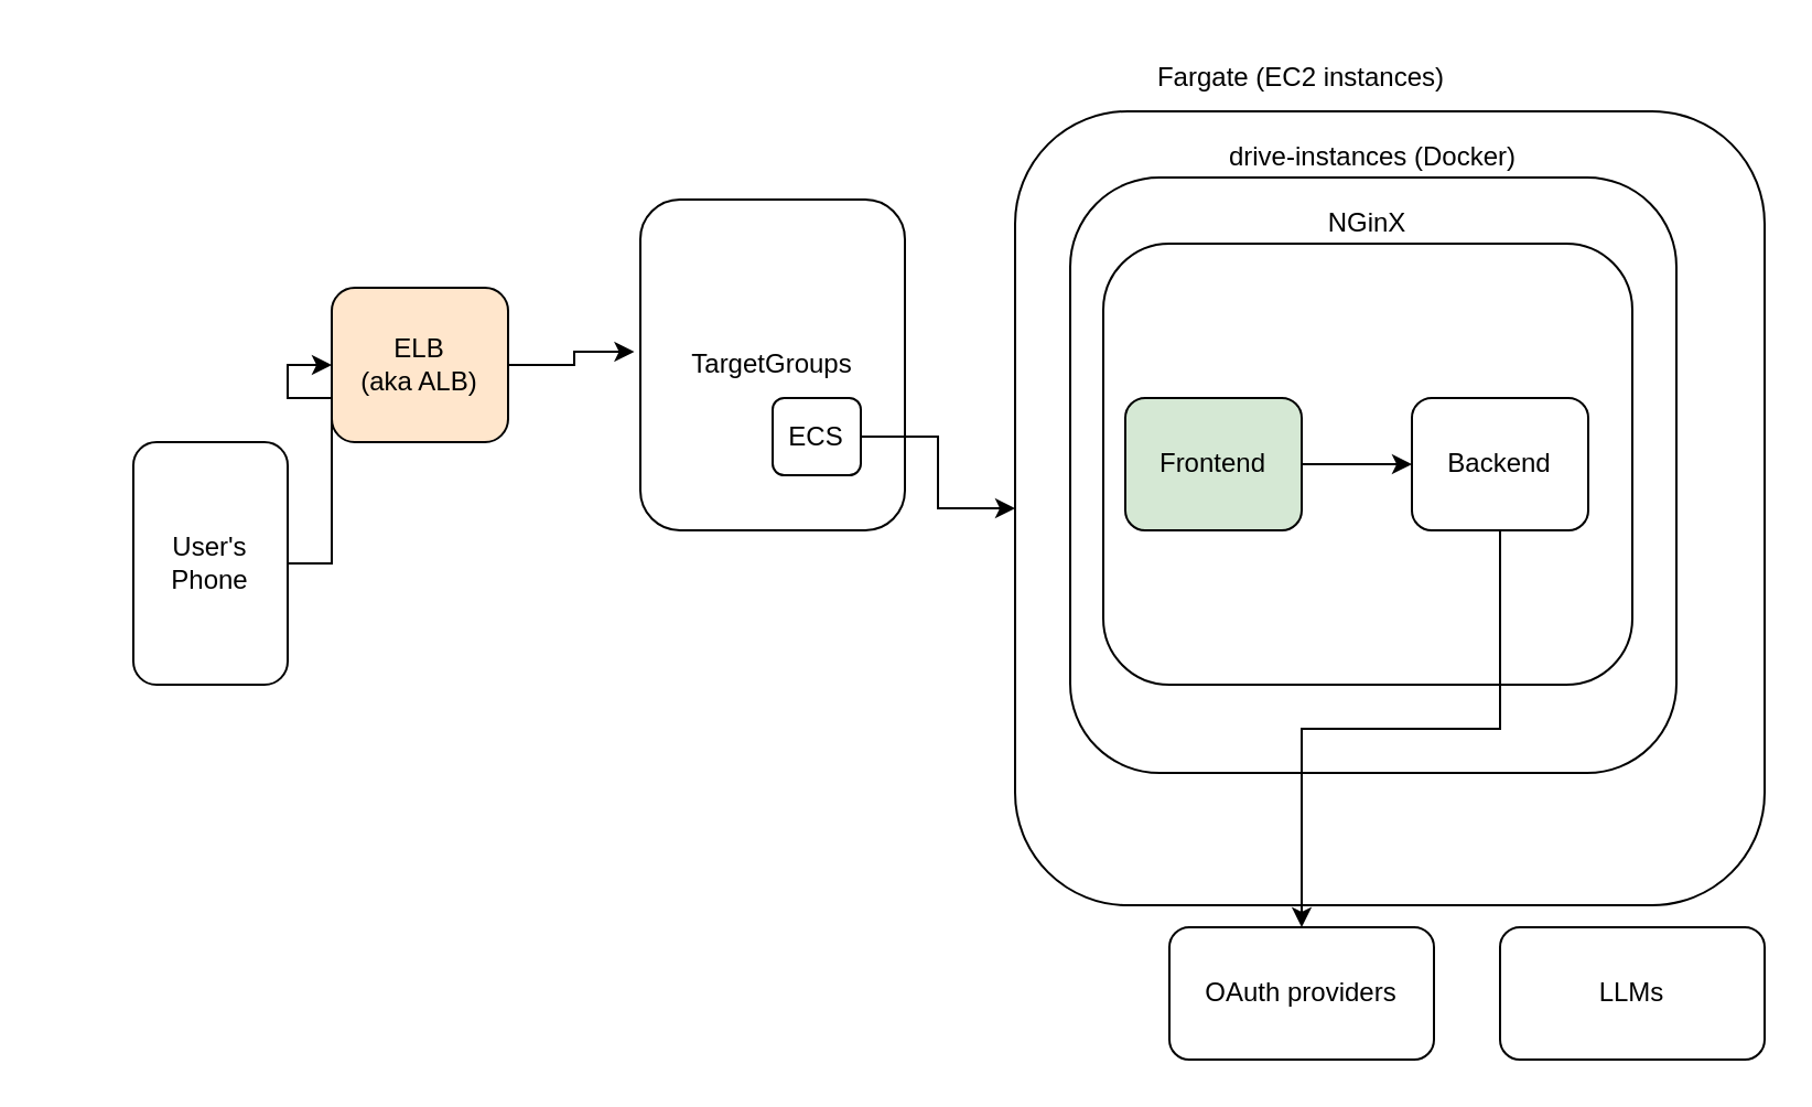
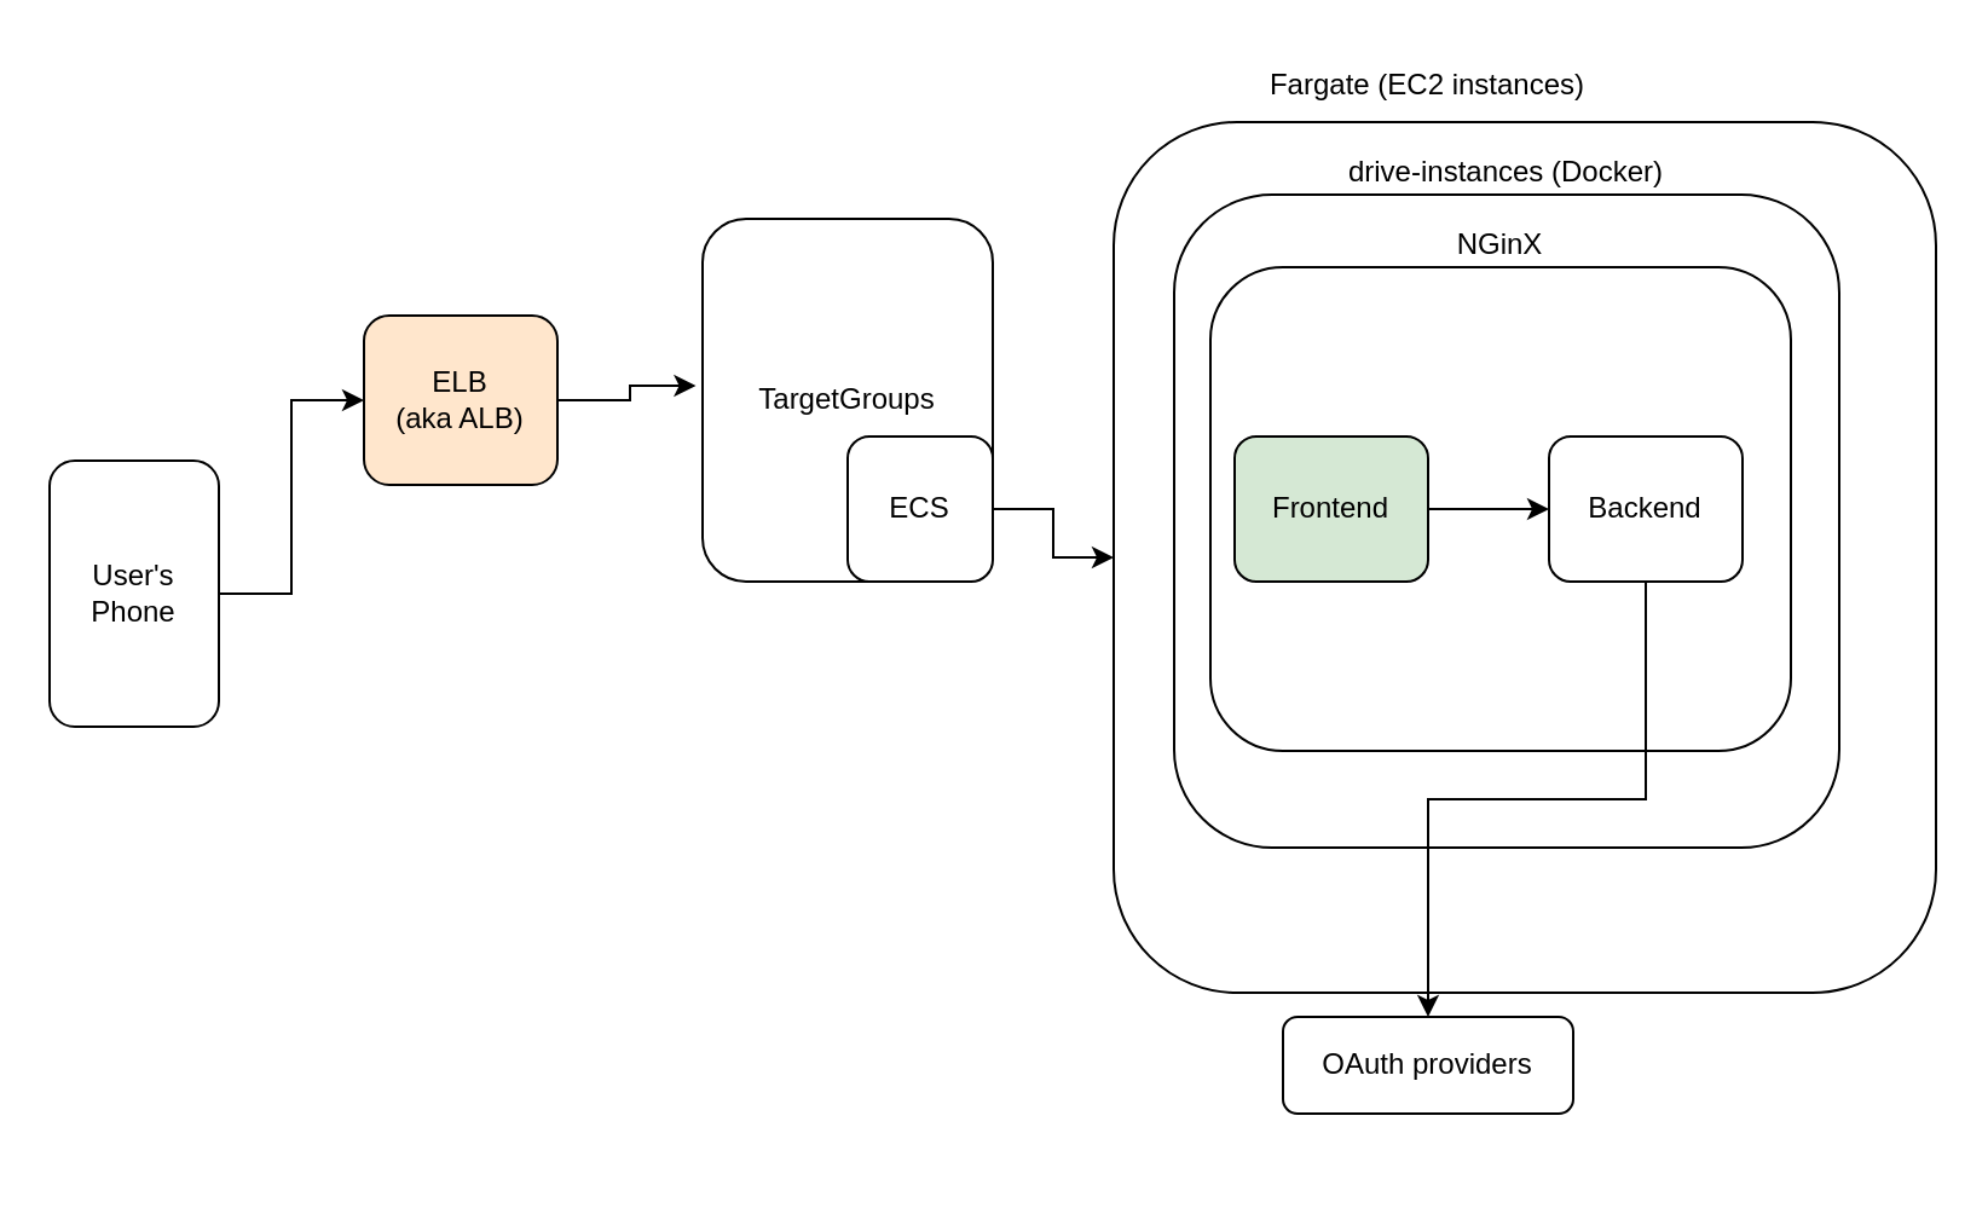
  <mxCell id="0" />
  <mxCell id="1" parent="0" />
  <mxCell id="2" style="edgeStyle=orthogonalEdgeStyle;rounded=0;orthogonalLoop=1;jettySize=auto;html=1;entryX=0;entryY=0.5;entryDx=0;entryDy=0;" edge="1" parent="1" source="3" target="4"><mxGeometry relative="1" as="geometry" /></mxCell>
- <mxCell id="3" value="User's Phone" style="rounded=1;whiteSpace=wrap;html=1;" vertex="1" parent="1"><mxGeometry x="60" y="200" width="70" height="110" as="geometry" /></mxCell>
+ <mxCell id="3" value="User's Phone" style="rounded=1;whiteSpace=wrap;html=1;" vertex="1" parent="1"><mxGeometry x="20" y="190" width="70" height="110" as="geometry" /></mxCell>
  <mxCell id="4" value="ELB&lt;div&gt;(aka ALB)&lt;/div&gt;" style="rounded=1;whiteSpace=wrap;html=1;fillColor=#ffe6cc;" vertex="1" parent="1"><mxGeometry x="150" y="130" width="80" height="70" as="geometry" /></mxCell>
  <mxCell id="5" value="TargetGroups" style="rounded=1;whiteSpace=wrap;html=1;" vertex="1" parent="1"><mxGeometry x="290" y="90" width="120" height="150" as="geometry" /></mxCell>
  <mxCell id="6" value="" style="edgeStyle=orthogonalEdgeStyle;rounded=0;orthogonalLoop=1;jettySize=auto;html=1;" edge="1" parent="1" source="7" target="8"><mxGeometry relative="1" as="geometry" /></mxCell>
- <mxCell id="7" value="ECS" style="rounded=1;whiteSpace=wrap;html=1;" vertex="1" parent="1"><mxGeometry x="350" y="180" width="40" height="35" as="geometry" /></mxCell>
+ <mxCell id="7" value="ECS" style="rounded=1;whiteSpace=wrap;html=1;" vertex="1" parent="1"><mxGeometry x="350" y="180" width="60" height="60" as="geometry" /></mxCell>
  <mxCell id="8" value="" style="rounded=1;whiteSpace=wrap;html=1;" vertex="1" parent="1"><mxGeometry x="460" y="50" width="340" height="360" as="geometry" /></mxCell>
  <mxCell id="9" value="Fargate (EC2 instances)" style="text;html=1;align=center;verticalAlign=middle;whiteSpace=wrap;rounded=0;" vertex="1" parent="1"><mxGeometry x="490" y="20" width="200" height="30" as="geometry" /></mxCell>
  <mxCell id="10" value="drive-instances (Docker)" style="rounded=1;whiteSpace=wrap;html=1;labelPosition=center;verticalLabelPosition=top;align=center;verticalAlign=bottom;" vertex="1" parent="1"><mxGeometry x="485" y="80" width="275" height="270" as="geometry" /></mxCell>
  <mxCell id="11" style="edgeStyle=orthogonalEdgeStyle;rounded=0;orthogonalLoop=1;jettySize=auto;html=1;entryX=-0.023;entryY=0.46;entryDx=0;entryDy=0;entryPerimeter=0;" edge="1" parent="1" source="4" target="5"><mxGeometry relative="1" as="geometry" /></mxCell>
  <mxCell id="12" value="NGinX" style="rounded=1;whiteSpace=wrap;html=1;labelPosition=center;verticalLabelPosition=top;align=center;verticalAlign=bottom;" vertex="1" parent="1"><mxGeometry x="500" y="110" width="240" height="200" as="geometry" /></mxCell>
  <mxCell id="13" style="edgeStyle=orthogonalEdgeStyle;rounded=0;orthogonalLoop=1;jettySize=auto;html=1;entryX=0;entryY=0.5;entryDx=0;entryDy=0;" edge="1" parent="1" source="14" target="16"><mxGeometry relative="1" as="geometry" /></mxCell>
  <mxCell id="14" value="Frontend" style="rounded=1;whiteSpace=wrap;html=1;fillColor=#d5e8d4;" vertex="1" parent="1"><mxGeometry x="510" y="180" width="80" height="60" as="geometry" /></mxCell>
  <mxCell id="15" style="edgeStyle=orthogonalEdgeStyle;rounded=0;orthogonalLoop=1;jettySize=auto;html=1;entryX=0.5;entryY=0;entryDx=0;entryDy=0;" edge="1" parent="1" source="16" target="18"><mxGeometry relative="1" as="geometry" /></mxCell>
  <mxCell id="16" value="Backend" style="rounded=1;whiteSpace=wrap;html=1;" vertex="1" parent="1"><mxGeometry x="640" y="180" width="80" height="60" as="geometry" /></mxCell>
- <mxCell id="17" value="LLMs" style="rounded=1;whiteSpace=wrap;html=1;" vertex="1" parent="1"><mxGeometry x="680" y="420" width="120" height="60" as="geometry" /></mxCell>
- <mxCell id="18" value="OAuth providers" style="rounded=1;whiteSpace=wrap;html=1;" vertex="1" parent="1"><mxGeometry x="530" y="420" width="120" height="60" as="geometry" /></mxCell>
+ <mxCell id="18" value="OAuth providers" style="rounded=1;whiteSpace=wrap;html=1;" vertex="1" parent="1"><mxGeometry x="530" y="420" width="120" height="40" as="geometry" /></mxCell>
